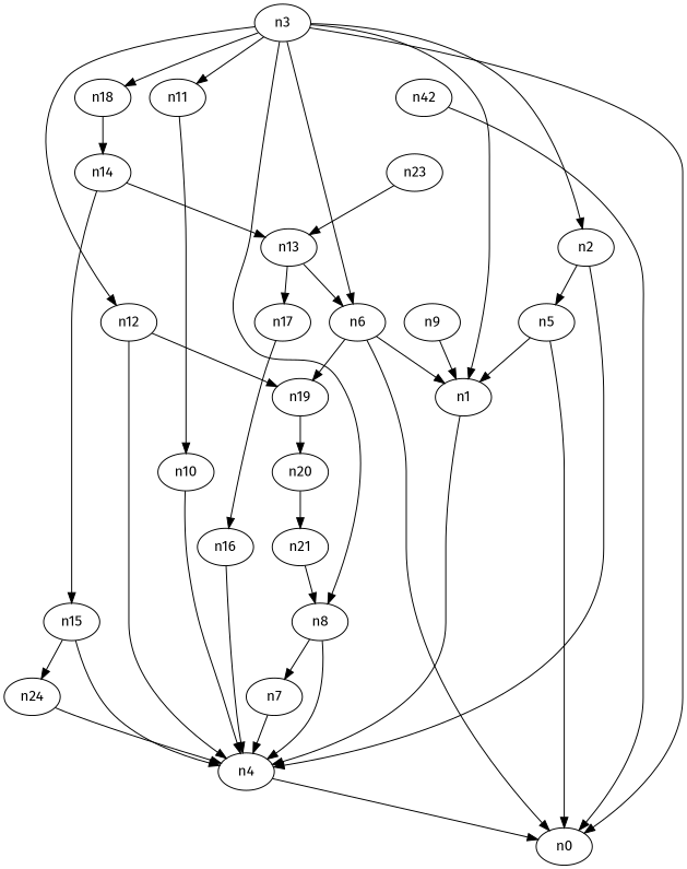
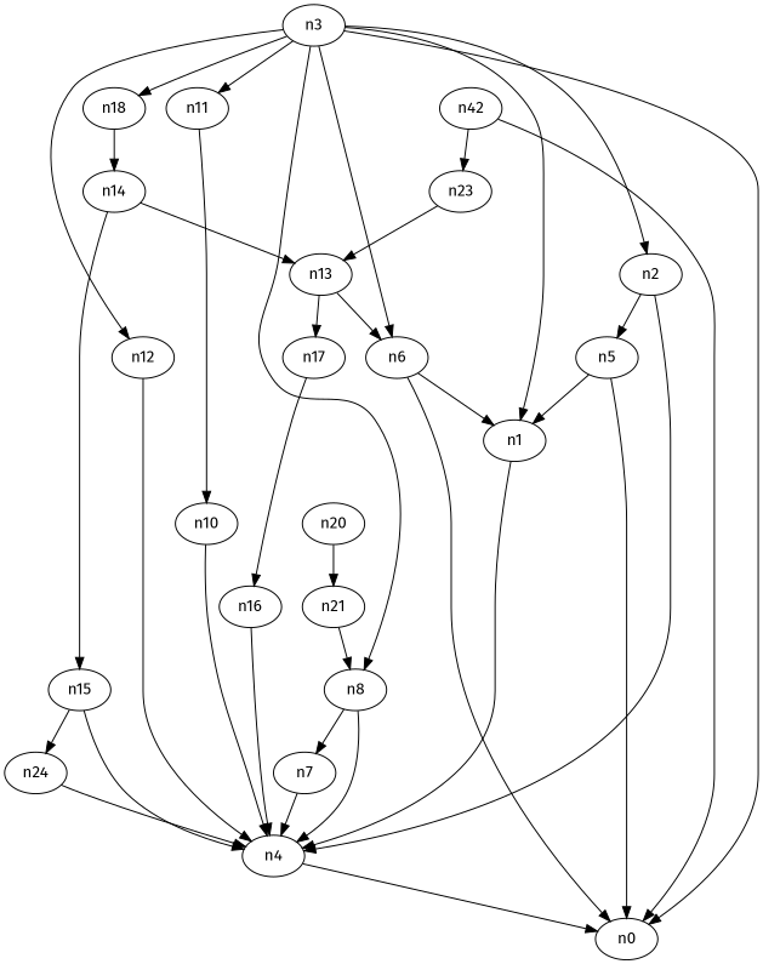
  digraph {
    fontname="Fira Sans"
    node [fontname="Fira Sans"]
    edge [fontname="Fira Sans"]
    n1
    n4
    n0
    n2
    n5
    n3
    n6
    n8
    n11
    n12
    n18
-   n19
    n7
    n10
    n14
    n20
-   n9
    n13
    n15
    n21
    n17
    n16
    n24
    n22 [label=n42]
    n23
    n1 -> n4
    n4 -> n0
    n2 -> n4
    n2 -> n5
    n5 -> n1
    n5 -> n0
    n3 -> n1
    n3 -> n0
    n3 -> n2
    n3 -> n6
    n3 -> n8
    n3 -> n11
    n3 -> n12
    n3 -> n18
    n6 -> n1
    n6 -> n0
-   n6 -> n19
    n8 -> n4
    n8 -> n7
    n11 -> n10
    n12 -> n4
-   n12 -> n19
    n18 -> n14
-   n19 -> n20
    n7 -> n4
    n10 -> n4
    n14 -> n13
    n14 -> n15
    n20 -> n21
-   n9 -> n1
    n13 -> n6
    n13 -> n17
    n15 -> n4
    n15 -> n24
    n21 -> n8
    n17 -> n16
    n16 -> n4
    n24 -> n4
    n22 -> n0
+   n22 -> n23
    n23 -> n13
  }
